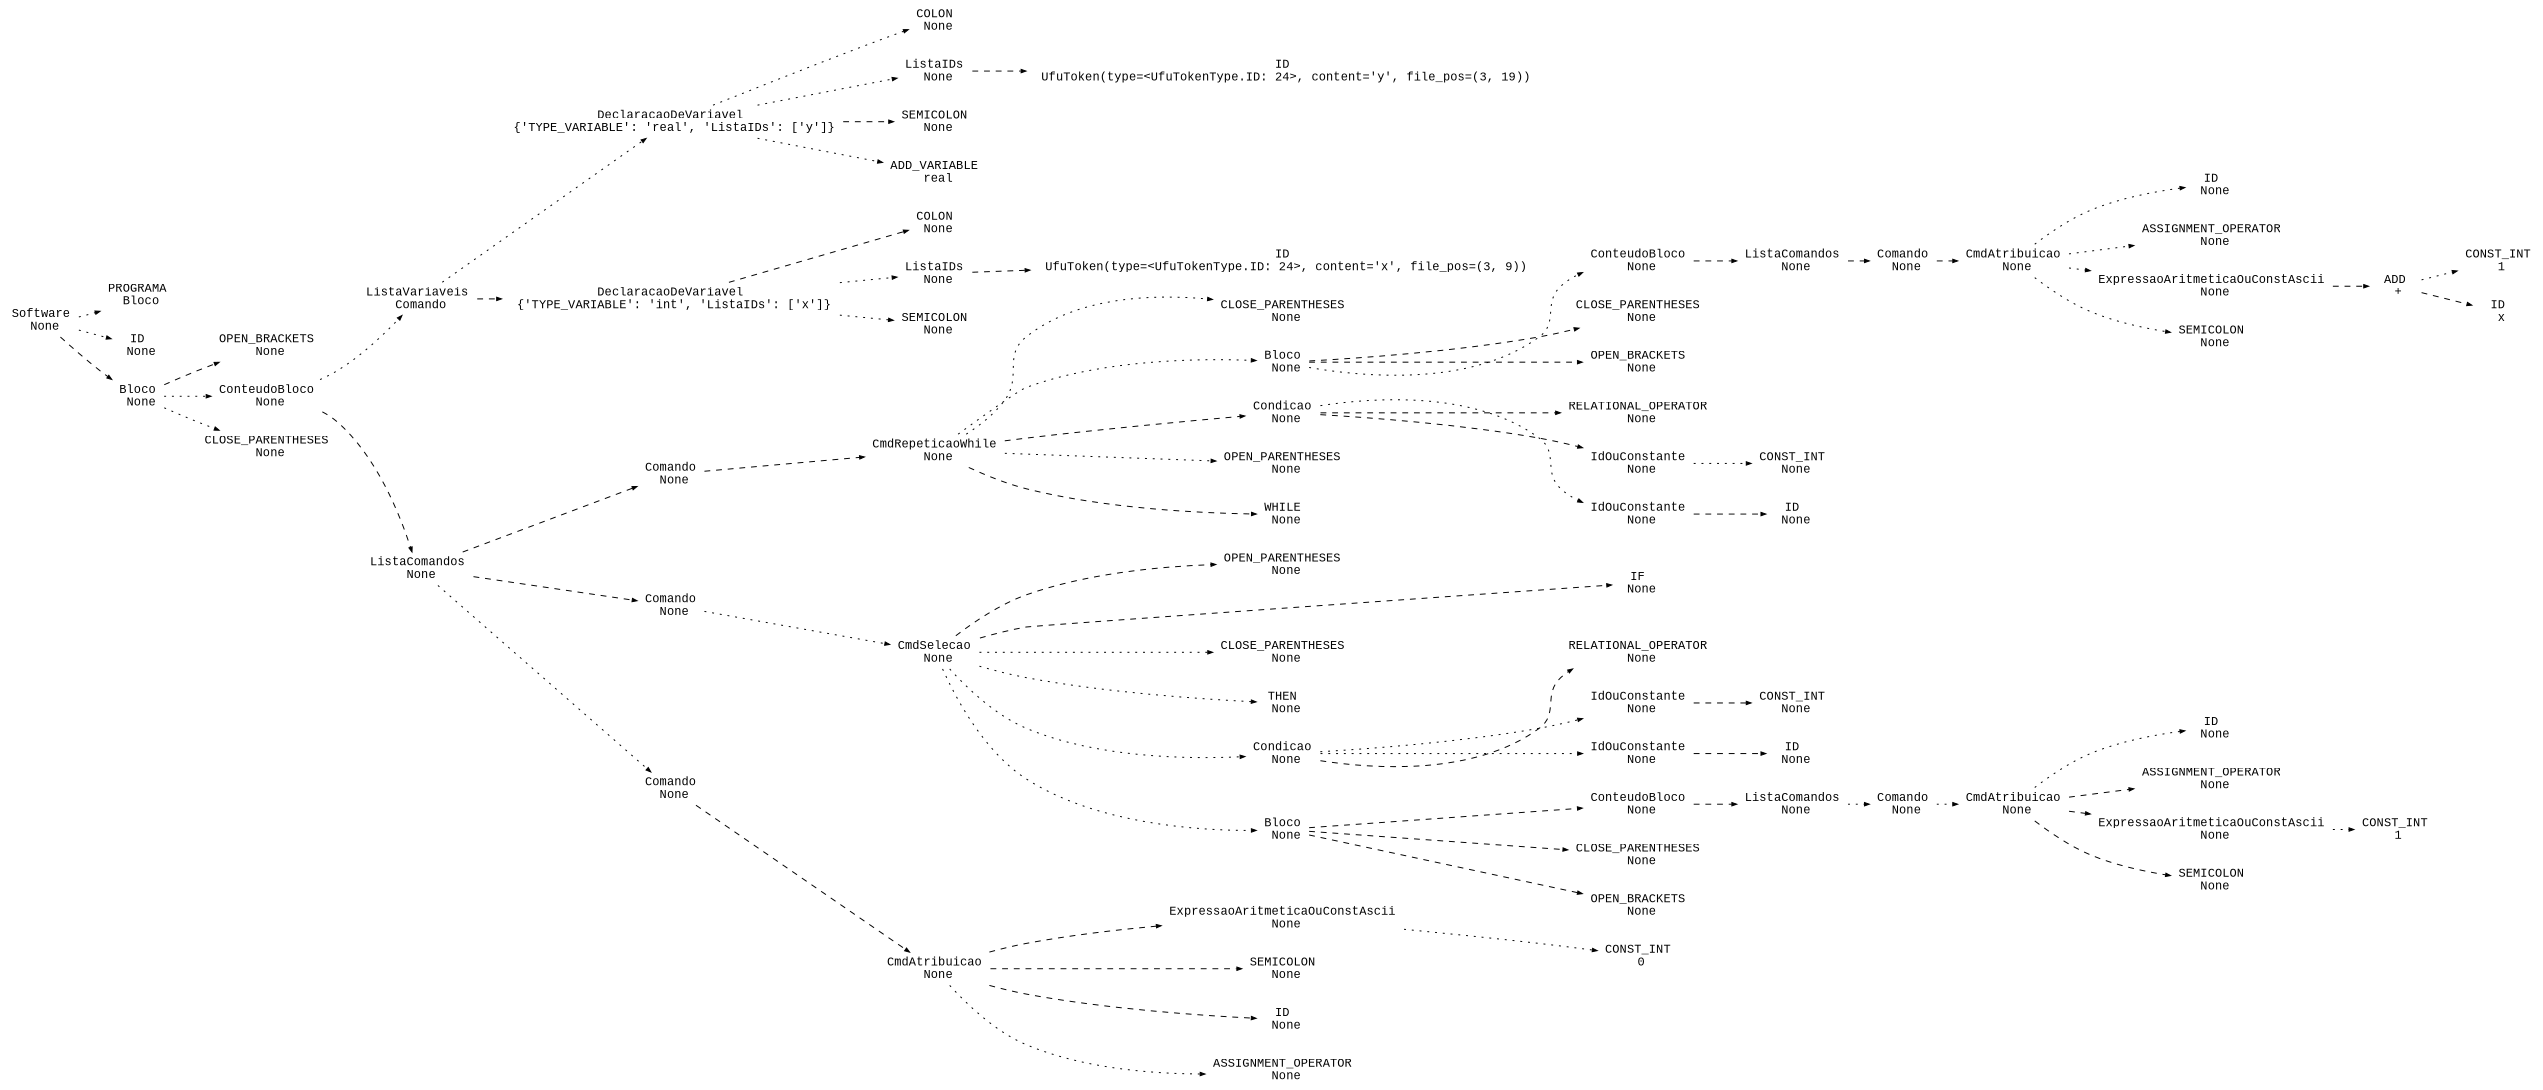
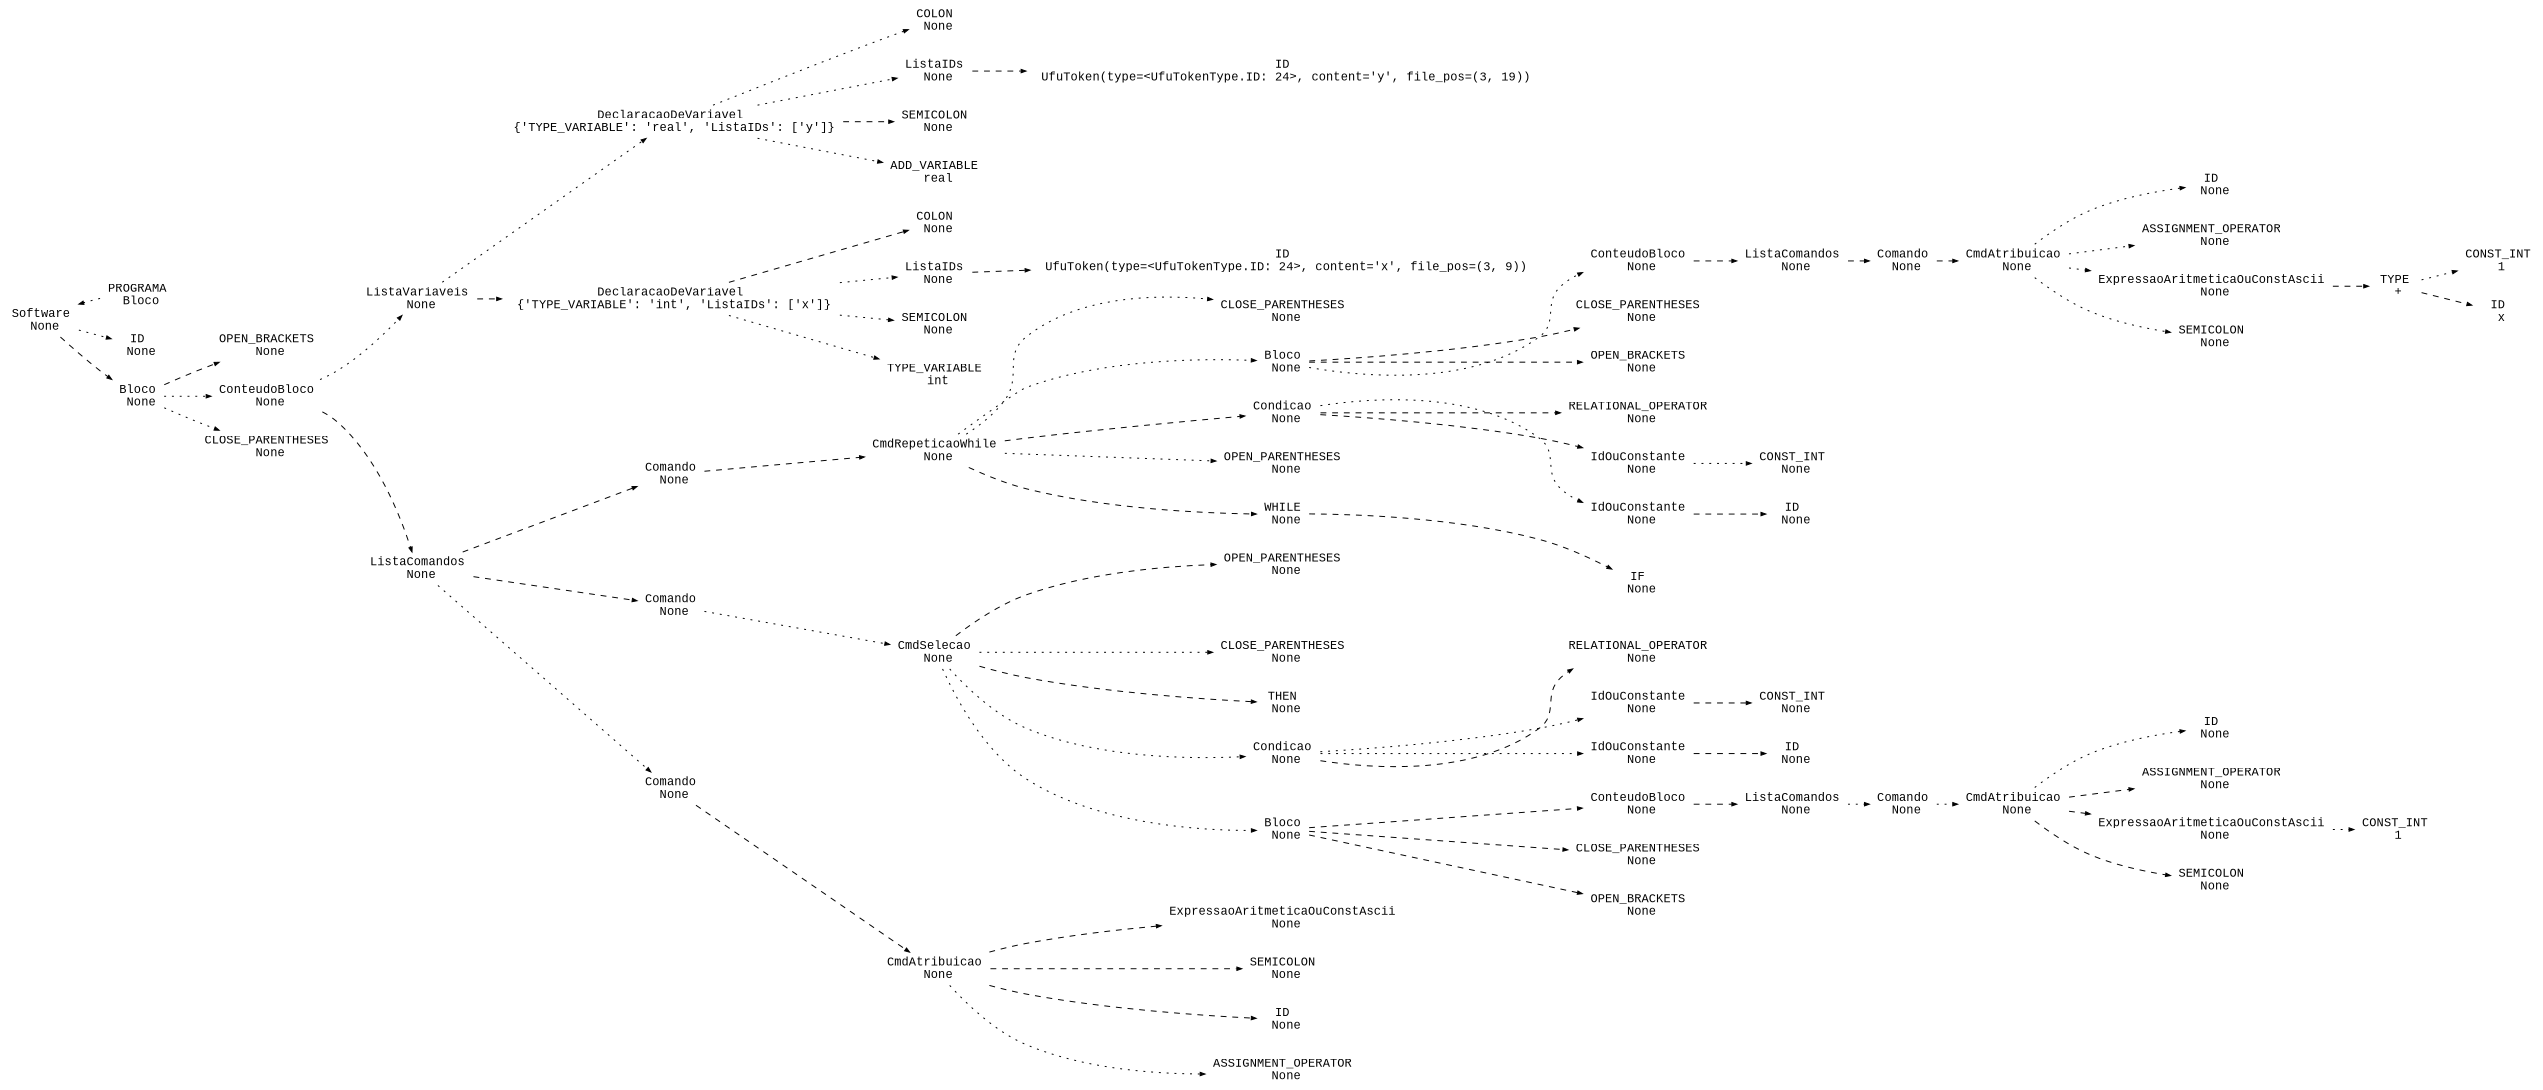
  digraph {
    fontname="Liberation Mono"
    rankdir=LR
    ranksep=.3
    node [color=purple fontname="Liberation Mono" fontsize=12 shape=none]
    edge [arrowsize=.5 fontname="Liberation Mono" style=dashed]
    n1 [color=blue height=.1 label="Software\n None"]
    n2 [color=blue height=.1 label="PROGRAMA\n Bloco"]
    n3 [height=.1 label="ID\n None"]
    n4 [color=red height=.1 label="Bloco\n None"]
    n5 [color=blue height=.1 label="OPEN_BRACKETS\n None"]
    n6 [color=red height=.1 label="ConteudoBloco\n None"]
    n7 [color=blue height=.1 label="CLOSE_PARENTHESES\n None"]
-   n8 [height=.1 label="ListaVariaveis\n Comando"]
+   n8 [height=.1 label="ListaVariaveis\n None"]
    n9 [height=.1 label="ListaComandos\n None"]
    n10 [height=.1 label="DeclaracaoDeVariavel\n {'TYPE_VARIABLE': 'int', 'ListaIDs': ['x']}"]
    n11 [height=.1 label="DeclaracaoDeVariavel\n {'TYPE_VARIABLE': 'real', 'ListaIDs': ['y']}"]
    n12 [height=.1 label="Comando\n None"]
    n13 [color=red height=.1 label="Comando\n None"]
    n14 [color=red height=.1 label="Comando\n None"]
+   n15 [color=blue height=.1 label="TYPE_VARIABLE\n int"]
    n16 [height=.1 label="COLON\n None"]
    n17 [height=.1 label="ListaIDs\n None"]
    n18 [color=red height=.1 label="SEMICOLON\n None"]
    n19 [color=blue height=.1 label="ADD_VARIABLE\n real"]
    n20 [color=red height=.1 label="COLON\n None"]
    n21 [color=blue height=.1 label="ListaIDs\n None"]
    n22 [height=.1 label="SEMICOLON\n None"]
    n23 [height=.1 label="CmdAtribuicao\n None"]
    n24 [color=red height=.1 label="CmdRepeticaoWhile\n None"]
    n25 [color=blue height=.1 label="CmdSelecao\n None"]
    n26 [height=.1 label="ID\n UfuToken(type=<UfuTokenType.ID: 24>, content='x', file_pos=(3, 9))"]
    n27 [color=red height=.1 label="ID\n UfuToken(type=<UfuTokenType.ID: 24>, content='y', file_pos=(3, 19))"]
    n28 [height=.1 label="ID\n None"]
    n29 [color=blue height=.1 label="ASSIGNMENT_OPERATOR\n None"]
    n30 [height=.1 label="ExpressaoAritmeticaOuConstAscii\n None"]
    n31 [height=.1 label="SEMICOLON\n None"]
    n32 [color=blue height=.1 label="WHILE\n None"]
    n33 [height=.1 label="OPEN_PARENTHESES\n None"]
    n34 [color=red height=.1 label="Condicao\n None"]
    n35 [color=blue height=.1 label="CLOSE_PARENTHESES\n None"]
    n36 [color=red height=.1 label="Bloco\n None"]
    n37 [height=.1 label="IF\n None"]
    n38 [height=.1 label="OPEN_PARENTHESES\n None"]
    n39 [color=blue height=.1 label="Condicao\n None"]
    n40 [color=red height=.1 label="CLOSE_PARENTHESES\n None"]
    n41 [color=blue height=.1 label="THEN\n None"]
    n42 [color=blue height=.1 label="Bloco\n None"]
-   n43 [height=.1 label="CONST_INT\n 0"]
    n44 [height=.1 label="IdOuConstante\n None"]
    n45 [height=.1 label="RELATIONAL_OPERATOR\n None"]
    n46 [height=.1 label="IdOuConstante\n None"]
    n47 [color=blue height=.1 label="OPEN_BRACKETS\n None"]
    n48 [color=red height=.1 label="ConteudoBloco\n None"]
    n49 [color=red height=.1 label="CLOSE_PARENTHESES\n None"]
    n50 [color=red height=.1 label="IdOuConstante\n None"]
    n51 [color=red height=.1 label="RELATIONAL_OPERATOR\n None"]
    n52 [height=.1 label="IdOuConstante\n None"]
    n53 [height=.1 label="OPEN_BRACKETS\n None"]
    n54 [color=blue height=.1 label="ConteudoBloco\n None"]
    n55 [color=blue height=.1 label="CLOSE_PARENTHESES\n None"]
    n56 [color=blue height=.1 label="ID\n None"]
    n57 [color=blue height=.1 label="CONST_INT\n None"]
    n58 [height=.1 label="ListaComandos\n None"]
    n59 [color=blue height=.1 label="ID\n None"]
    n60 [color=blue height=.1 label="CONST_INT\n None"]
    n61 [color=red height=.1 label="ListaComandos\n None"]
    n62 [color=red height=.1 label="Comando\n None"]
    n63 [height=.1 label="Comando\n None"]
    n64 [height=.1 label="CmdAtribuicao\n None"]
    n65 [height=.1 label="CmdAtribuicao\n None"]
    n66 [height=.1 label="ID\n None"]
    n67 [height=.1 label="ASSIGNMENT_OPERATOR\n None"]
    n68 [height=.1 label="ExpressaoAritmeticaOuConstAscii\n None"]
    n69 [color=blue height=.1 label="SEMICOLON\n None"]
    n70 [color=blue height=.1 label="ID\n None"]
    n71 [height=.1 label="ASSIGNMENT_OPERATOR\n None"]
    n72 [color=blue height=.1 label="ExpressaoAritmeticaOuConstAscii\n None"]
    n73 [color=red height=.1 label="SEMICOLON\n None"]
-   n74 [height=.1 label="ADD\n +"]
+   n74 [height=.1 label="TYPE\n +"]
    n75 [height=.1 label="CONST_INT\n 1"]
    n76 [color=blue height=.1 label="CONST_INT\n 1"]
    n77 [height=.1 label="ID\n x"]
-   n1 -> n2 [style=dotted]
+   n2 -> n1 [style=dotted]
    n1 -> n3 [style=dotted]
    n1 -> n4
    n4 -> n5
    n4 -> n6 [style=dotted]
    n4 -> n7 [style=dotted]
    n6 -> n8 [style=dotted]
    n6 -> n9
    n8 -> n10
    n8 -> n11 [style=dotted]
    n9 -> n12 [style=dotted]
    n9 -> n13
    n9 -> n14
+   n10 -> n15 [style=dotted]
    n10 -> n16
    n10 -> n17 [style=dotted]
    n10 -> n18 [style=dotted]
    n11 -> n19 [style=dotted]
    n11 -> n20 [style=dotted]
    n11 -> n21 [style=dotted]
    n11 -> n22
    n12 -> n23
    n13 -> n24
    n14 -> n25 [style=dotted]
    n17 -> n26
    n21 -> n27
    n23 -> n28
    n23 -> n29 [style=dotted]
    n23 -> n30
    n23 -> n31
    n24 -> n32
    n24 -> n33 [style=dotted]
    n24 -> n34
    n24 -> n35 [style=dotted]
    n24 -> n36 [style=dotted]
-   n25 -> n37
+   n32 -> n37
    n25 -> n38
    n25 -> n39 [style=dotted]
    n25 -> n40 [style=dotted]
-   n25 -> n41 [style=dotted]
+   n25 -> n41
    n25 -> n42 [style=dotted]
-   n30 -> n43 [style=dotted]
    n34 -> n44 [style=dotted]
    n34 -> n45
    n34 -> n46
    n36 -> n47
    n36 -> n48 [style=dotted]
    n36 -> n49
    n39 -> n50 [style=dotted]
    n39 -> n51
    n39 -> n52 [style=dotted]
    n42 -> n53
    n42 -> n54
    n42 -> n55
    n44 -> n56
    n46 -> n57 [style=dotted]
    n48 -> n58
    n50 -> n59
    n52 -> n60
    n54 -> n61
    n58 -> n62
    n61 -> n63 [style=dotted]
    n62 -> n64
    n63 -> n65 [style=dotted]
    n64 -> n66 [style=dotted]
    n64 -> n67 [style=dotted]
    n64 -> n68 [style=dotted]
    n64 -> n69 [style=dotted]
    n65 -> n70 [style=dotted]
    n65 -> n71
    n65 -> n72
    n65 -> n73
    n68 -> n74
    n72 -> n75 [style=dotted]
    n74 -> n76 [style=dotted]
    n74 -> n77
  }
